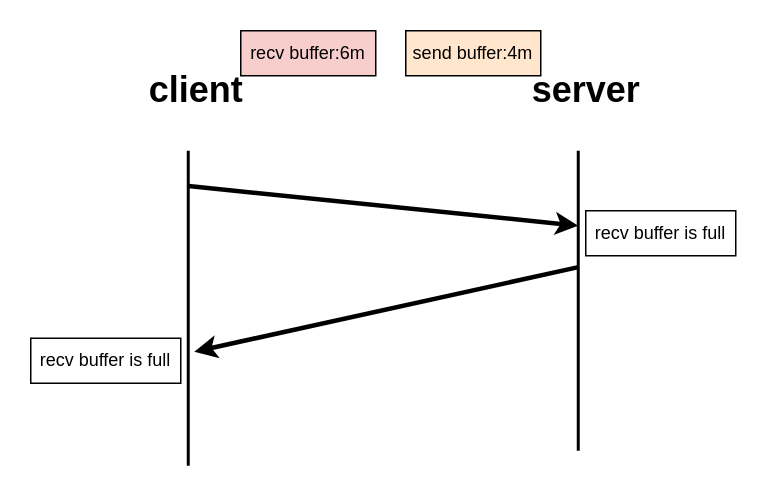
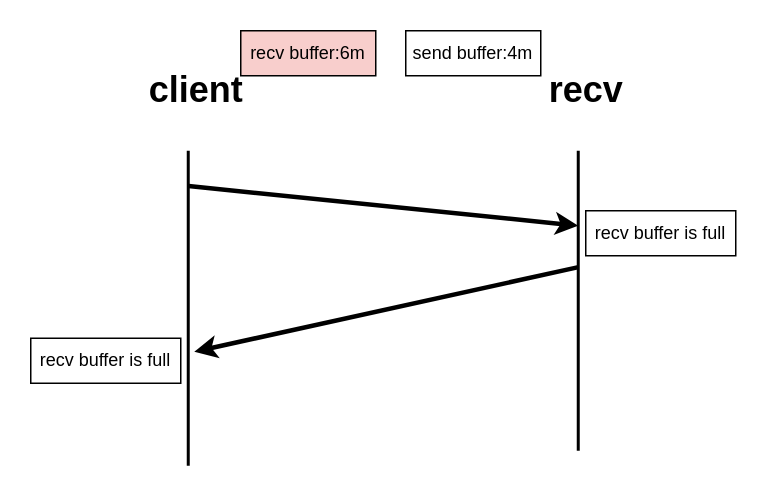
  <mxCell id="0" />
  <mxCell id="1" parent="0" />
  <mxCell id="2" value="" style="line;strokeWidth=2;direction=south;html=1;" vertex="1" parent="1"><mxGeometry x="120" y="100" width="10" height="210" as="geometry" /></mxCell>
  <mxCell id="3" value="client" style="text;strokeColor=none;fillColor=none;html=1;fontSize=24;fontStyle=1;verticalAlign=middle;align=center;" vertex="1" parent="1"><mxGeometry x="80" y="40" width="100" height="40" as="geometry" /></mxCell>
  <mxCell id="4" value="" style="line;strokeWidth=2;direction=south;html=1;" vertex="1" parent="1"><mxGeometry x="380" y="100" width="10" height="200" as="geometry" /></mxCell>
- <mxCell id="5" value="server" style="text;strokeColor=none;fillColor=none;html=1;fontSize=24;fontStyle=1;verticalAlign=middle;align=center;" vertex="1" parent="1"><mxGeometry x="340" y="40" width="100" height="40" as="geometry" /></mxCell>
+ <mxCell id="5" value="recv" style="text;strokeColor=none;fillColor=none;html=1;fontSize=24;fontStyle=1;verticalAlign=middle;align=center;" vertex="1" parent="1"><mxGeometry x="340" y="40" width="100" height="40" as="geometry" /></mxCell>
  <mxCell id="6" value="" style="endArrow=classic;html=1;exitX=0.112;exitY=0.483;exitDx=0;exitDy=0;exitPerimeter=0;strokeWidth=3;entryX=0.25;entryY=0.5;entryDx=0;entryDy=0;entryPerimeter=0;" edge="1" parent="1" source="2" target="4"><mxGeometry width="50" height="50" relative="1" as="geometry"><mxPoint x="360" y="200" as="sourcePoint" /><mxPoint x="380" y="150" as="targetPoint" /></mxGeometry></mxCell>
  <mxCell id="7" value="recv buffer:6m" style="rounded=0;whiteSpace=wrap;html=1;fillColor=#f8cecc;" vertex="1" parent="1"><mxGeometry x="160" y="20" width="90" height="30" as="geometry" /></mxCell>
- <mxCell id="8" value="send buffer:4m" style="rounded=0;whiteSpace=wrap;html=1;fillColor=#ffe6cc;" vertex="1" parent="1"><mxGeometry x="270" y="20" width="90" height="30" as="geometry" /></mxCell>
+ <mxCell id="8" value="send buffer:4m" style="rounded=0;whiteSpace=wrap;html=1;" vertex="1" parent="1"><mxGeometry x="270" y="20" width="90" height="30" as="geometry" /></mxCell>
  <mxCell id="9" value="" style="endArrow=classic;html=1;strokeWidth=3;exitX=0.388;exitY=0.483;exitDx=0;exitDy=0;exitPerimeter=0;" edge="1" parent="1" source="4"><mxGeometry width="50" height="50" relative="1" as="geometry"><mxPoint x="360" y="180" as="sourcePoint" /><mxPoint x="129" y="234" as="targetPoint" /></mxGeometry></mxCell>
  <mxCell id="10" value="recv buffer is full" style="rounded=0;whiteSpace=wrap;html=1;" vertex="1" parent="1"><mxGeometry x="390" y="140" width="100" height="30" as="geometry" /></mxCell>
  <mxCell id="11" value="recv buffer is full" style="rounded=0;whiteSpace=wrap;html=1;" vertex="1" parent="1"><mxGeometry x="20" y="225" width="100" height="30" as="geometry" /></mxCell>
